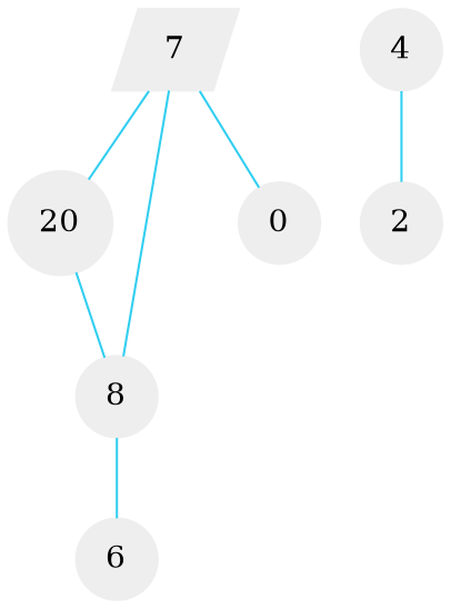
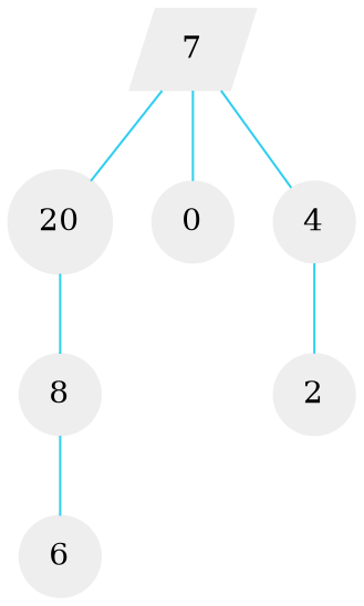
  graph {
    node [color="#EEEEEE" fillcolor="#EEEEEE" shape=circle style=filled]
    edge [color="#31CEF0"]
    n1 [label=7 shape=parallelogram]
    n2 [label=20]
    8
    n4 [label=0]
    6
    4
    2
    n1 -- n2
-   n1 -- 8
+   n1 -- 4
    n1 -- n4
    n2 -- 8
    8 -- 6
    4 -- 2
  }
